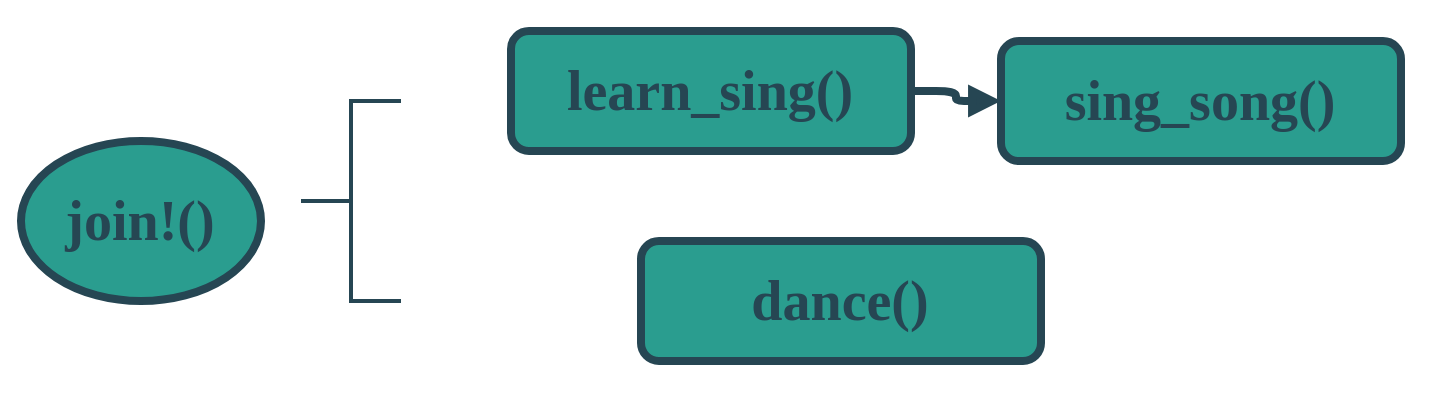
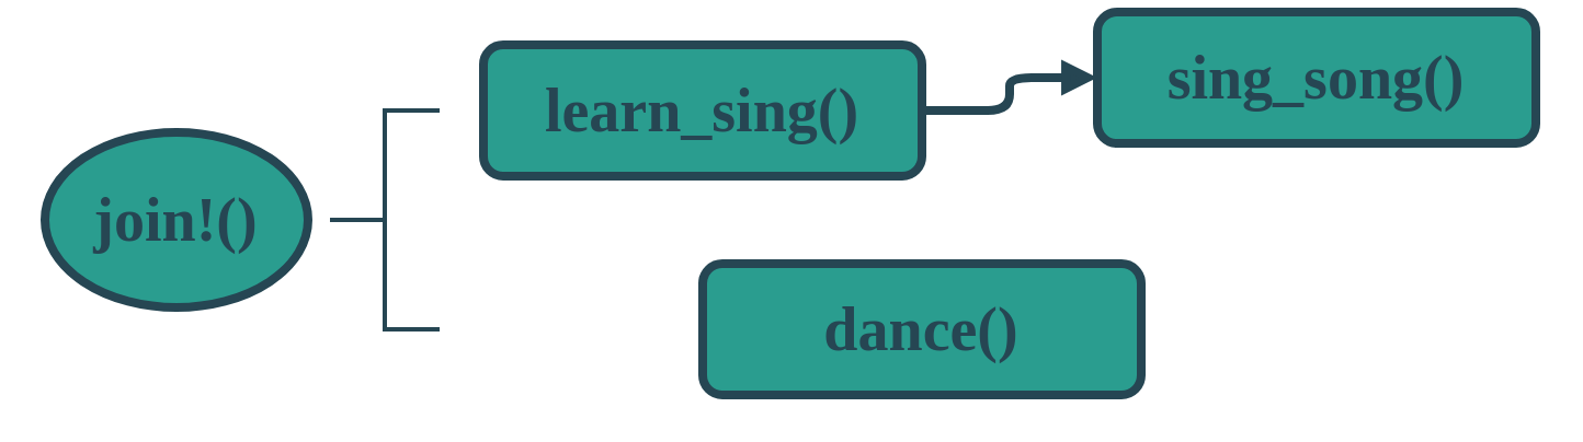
  <mxCell id="0" />
  <mxCell id="1" parent="0" />
  <mxCell id="2" style="edgeStyle=orthogonalEdgeStyle;rounded=1;orthogonalLoop=1;jettySize=auto;html=1;shadow=0;strokeColor=#264653;strokeWidth=4;fontFamily=Ubuntu;fontSize=28;fontColor=#264653;fontStyle=1;endArrow=block;endFill=1;fillColor=#264653;" edge="1" parent="1" source="3" target="4"><mxGeometry relative="1" as="geometry" /></mxCell>
- <mxCell id="3" value="learn_sing()" style="rounded=1;whiteSpace=wrap;html=1;shadow=0;strokeColor=#264653;strokeWidth=4;fontFamily=Ubuntu;fontSize=28;fontColor=#264653;fontStyle=1;fillColor=#2a9d8f;" vertex="1" parent="1"><mxGeometry x="255" y="15" width="200" height="60" as="geometry" /></mxCell>
- <mxCell id="4" value="sing_song()" style="rounded=1;whiteSpace=wrap;html=1;shadow=0;strokeColor=#264653;strokeWidth=4;fontFamily=Ubuntu;fontSize=28;fontColor=#264653;fontStyle=1;fillColor=#2a9d8f;" vertex="1" parent="1"><mxGeometry x="500" y="20" width="200" height="60" as="geometry" /></mxCell>
+ <mxCell id="3" value="learn_sing()" style="rounded=1;whiteSpace=wrap;html=1;shadow=0;strokeColor=#264653;strokeWidth=4;fontFamily=Ubuntu;fontSize=28;fontColor=#264653;fontStyle=1;fillColor=#2a9d8f;" vertex="1" parent="1"><mxGeometry x="220" y="20" width="200" height="60" as="geometry" /></mxCell>
+ <mxCell id="4" value="sing_song()" style="rounded=1;whiteSpace=wrap;html=1;shadow=0;strokeColor=#264653;strokeWidth=4;fontFamily=Ubuntu;fontSize=28;fontColor=#264653;fontStyle=1;fillColor=#2a9d8f;" vertex="1" parent="1"><mxGeometry x="500" y="5" width="200" height="60" as="geometry" /></mxCell>
  <mxCell id="5" value="dance()" style="rounded=1;whiteSpace=wrap;html=1;shadow=0;strokeColor=#264653;strokeWidth=4;fontFamily=Ubuntu;fontSize=28;fontColor=#264653;fontStyle=1;fillColor=#2a9d8f;" vertex="1" parent="1"><mxGeometry x="320" y="120" width="200" height="60" as="geometry" /></mxCell>
  <mxCell id="6" value="" style="strokeWidth=2;html=1;shape=mxgraph.flowchart.annotation_2;align=left;labelPosition=right;pointerEvents=1;rounded=1;shadow=0;strokeColor=#264653;fontFamily=Ubuntu;fontSize=28;fontColor=#264653;fontStyle=1;fillColor=#2a9d8f;" vertex="1" parent="1"><mxGeometry x="150" y="50" width="50" height="100" as="geometry" /></mxCell>
- <mxCell id="7" value="join!()" style="ellipse;whiteSpace=wrap;html=1;rounded=1;shadow=0;strokeColor=#264653;strokeWidth=4;fontFamily=Ubuntu;fontSize=28;fontColor=#264653;fontStyle=1;fillColor=#2a9d8f;" vertex="1" parent="1"><mxGeometry x="10" y="70" width="120" height="80" as="geometry" /></mxCell>
+ <mxCell id="7" value="join!()" style="ellipse;whiteSpace=wrap;html=1;rounded=1;shadow=0;strokeColor=#264653;strokeWidth=4;fontFamily=Ubuntu;fontSize=28;fontColor=#264653;fontStyle=1;fillColor=#2a9d8f;" vertex="1" parent="1"><mxGeometry x="20" y="60" width="120" height="80" as="geometry" /></mxCell>
